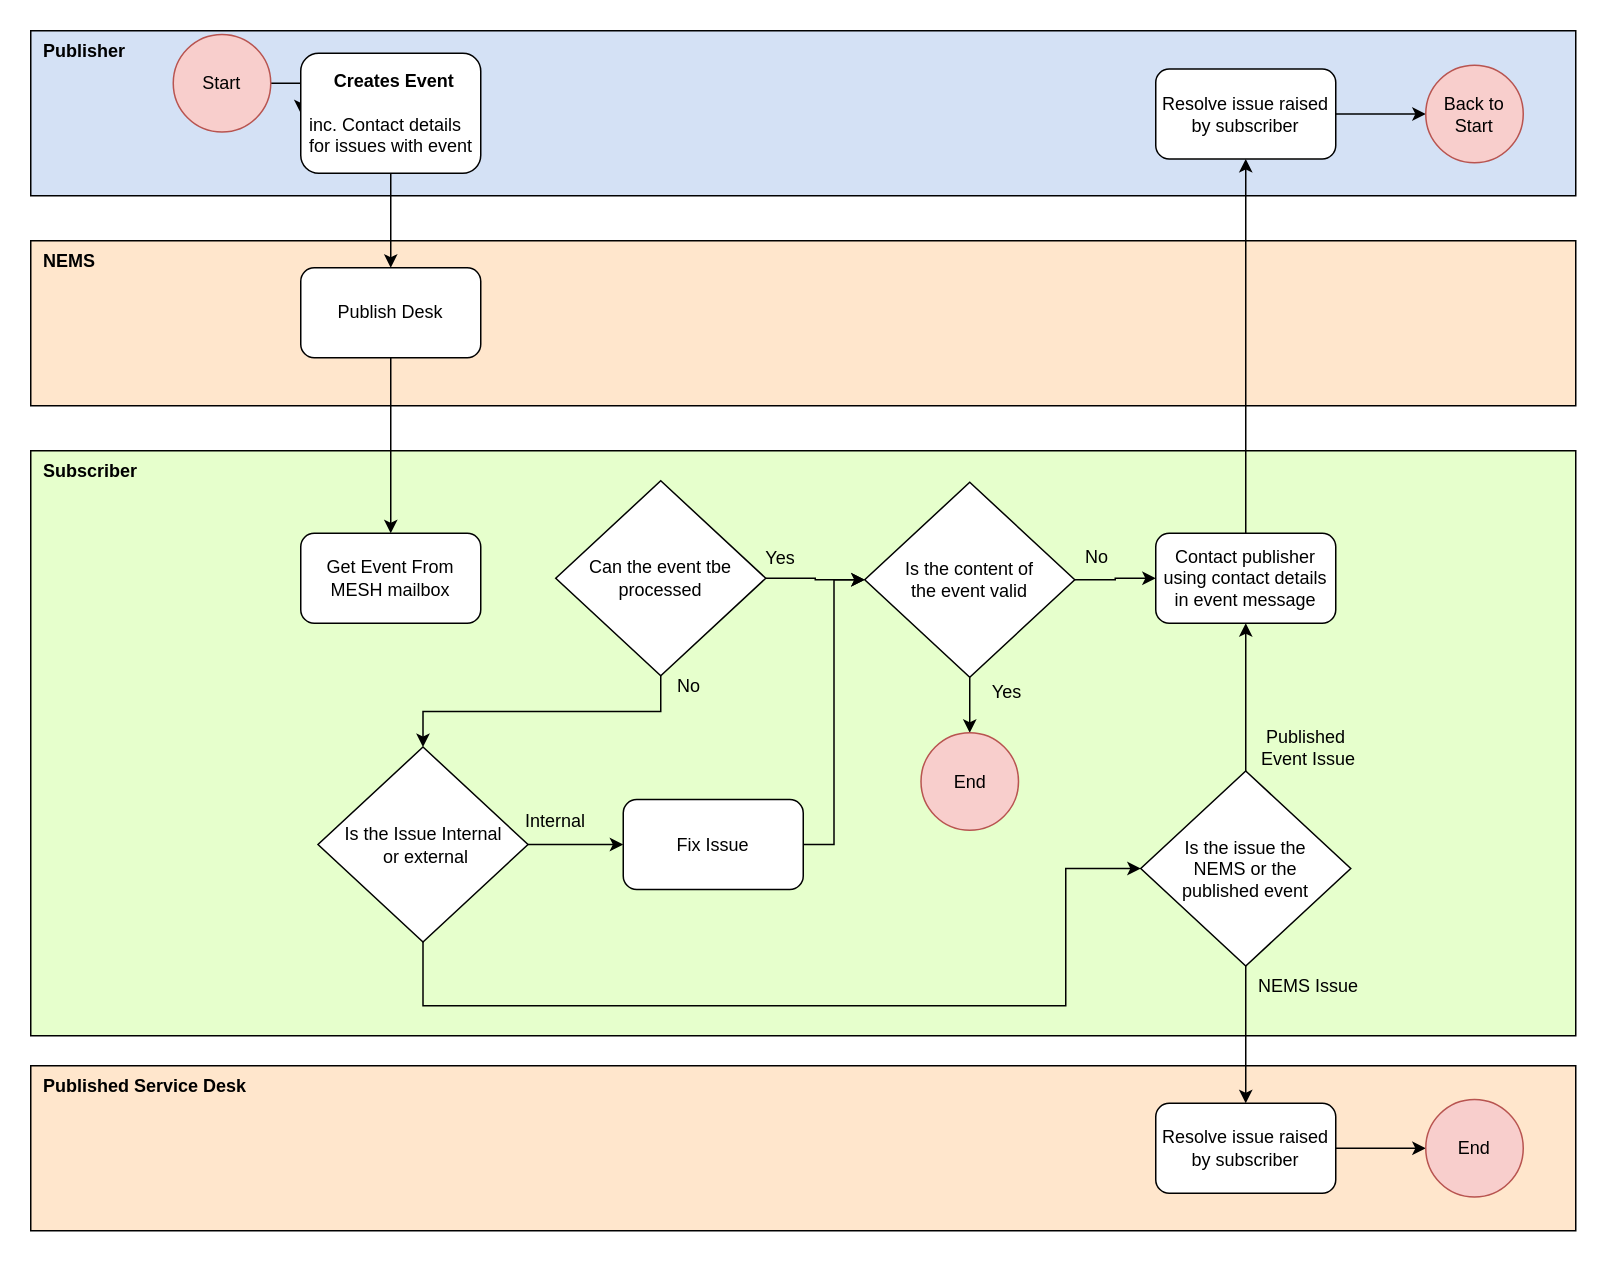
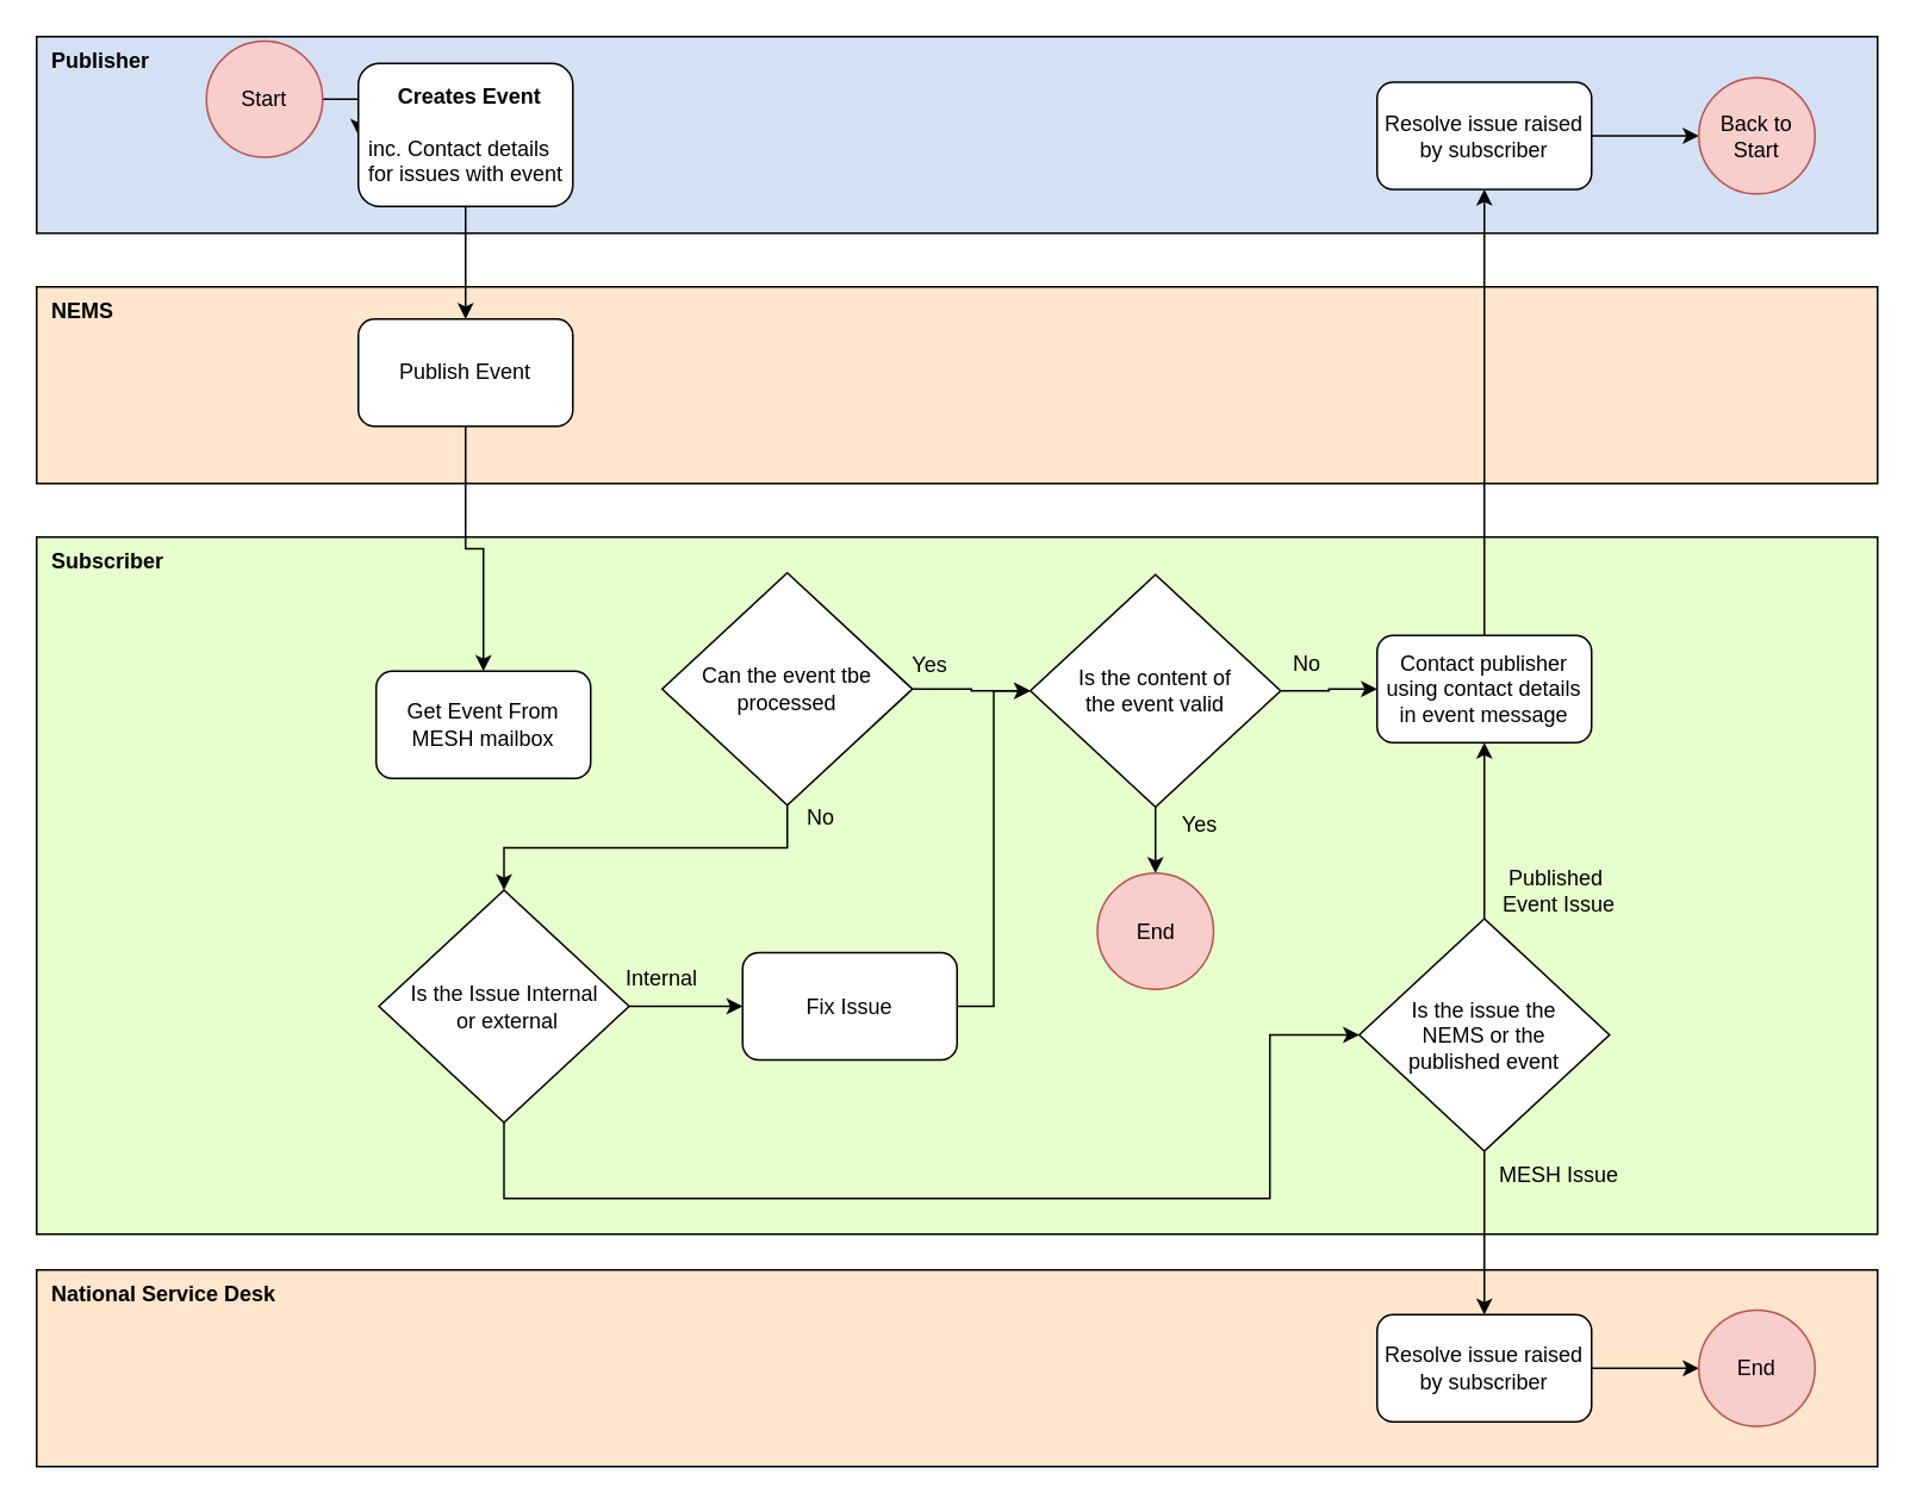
  <mxCell id="0" />
  <mxCell id="1" parent="0" />
  <mxCell id="2" value="&lt;div style=&quot;text-align: left&quot;&gt;&lt;span&gt;&amp;nbsp; Publisher&lt;/span&gt;&lt;/div&gt;" style="rounded=0;whiteSpace=wrap;html=1;verticalAlign=top;align=left;labelBackgroundColor=none;fillColor=#D4E1F5;fontStyle=1" parent="1" vertex="1"><mxGeometry x="20" y="20" width="1030" height="110" as="geometry" /></mxCell>
  <mxCell id="3" value="&lt;div style=&quot;text-align: left&quot;&gt;&lt;span&gt;&amp;nbsp; NEMS&lt;/span&gt;&lt;/div&gt;" style="rounded=0;whiteSpace=wrap;html=1;verticalAlign=top;align=left;fillColor=#FFE6CC;fontStyle=1" parent="1" vertex="1"><mxGeometry x="20" y="160" width="1030" height="110" as="geometry" /></mxCell>
  <mxCell id="4" value="&lt;div style=&quot;text-align: left&quot;&gt;&amp;nbsp; Subscriber&lt;/div&gt;" style="rounded=0;whiteSpace=wrap;html=1;verticalAlign=top;align=left;fillColor=#E6FFCC;fontStyle=1" parent="1" vertex="1"><mxGeometry x="20" y="300" width="1030" height="390" as="geometry" /></mxCell>
- <mxCell id="5" value="&lt;div style=&quot;text-align: left&quot;&gt;&lt;span&gt;&amp;nbsp; Published Service Desk&lt;/span&gt;&lt;/div&gt;" style="rounded=0;whiteSpace=wrap;html=1;verticalAlign=top;align=left;fillColor=#FFE6CC;fontStyle=1" parent="1" vertex="1"><mxGeometry x="20" y="710" width="1030" height="110" as="geometry" /></mxCell>
+ <mxCell id="5" value="&lt;div style=&quot;text-align: left&quot;&gt;&lt;span&gt;&amp;nbsp; National Service Desk&lt;/span&gt;&lt;/div&gt;" style="rounded=0;whiteSpace=wrap;html=1;verticalAlign=top;align=left;fillColor=#FFE6CC;fontStyle=1" parent="1" vertex="1"><mxGeometry x="20" y="710" width="1030" height="110" as="geometry" /></mxCell>
  <mxCell id="6" style="edgeStyle=orthogonalEdgeStyle;rounded=0;orthogonalLoop=1;jettySize=auto;html=1;exitX=1;exitY=0.5;exitDx=0;exitDy=0;entryX=0;entryY=0.5;entryDx=0;entryDy=0;" parent="1" source="7" target="9" edge="1"><mxGeometry relative="1" as="geometry" /></mxCell>
  <mxCell id="7" value="Start" style="ellipse;whiteSpace=wrap;html=1;aspect=fixed;align=center;fillColor=#f8cecc;strokeColor=#b85450;" parent="1" vertex="1"><mxGeometry x="115" y="22.5" width="65" height="65" as="geometry" /></mxCell>
  <mxCell id="8" style="edgeStyle=orthogonalEdgeStyle;rounded=0;orthogonalLoop=1;jettySize=auto;html=1;exitX=0.5;exitY=1;exitDx=0;exitDy=0;entryX=0.5;entryY=0;entryDx=0;entryDy=0;" parent="1" source="9" target="11" edge="1"><mxGeometry relative="1" as="geometry" /></mxCell>
  <mxCell id="9" value="&lt;b&gt;Creates Event&lt;/b&gt;&lt;br&gt;&lt;br&gt;&lt;div style=&quot;text-align: left&quot;&gt;&lt;span&gt;inc. Contact details for issues with event&lt;/span&gt;&lt;/div&gt;" style="rounded=1;whiteSpace=wrap;html=1;align=center;spacingLeft=5;" parent="1" vertex="1"><mxGeometry x="200" y="35" width="120" height="80" as="geometry" /></mxCell>
  <mxCell id="10" style="edgeStyle=orthogonalEdgeStyle;rounded=0;orthogonalLoop=1;jettySize=auto;html=1;exitX=0.5;exitY=1;exitDx=0;exitDy=0;entryX=0.5;entryY=0;entryDx=0;entryDy=0;" parent="1" source="11" target="12" edge="1"><mxGeometry relative="1" as="geometry" /></mxCell>
- <mxCell id="11" value="Publish Desk" style="rounded=1;whiteSpace=wrap;html=1;align=center;" parent="1" vertex="1"><mxGeometry x="200" y="178" width="120" height="60" as="geometry" /></mxCell>
- <mxCell id="12" value="Get Event From MESH mailbox" style="rounded=1;whiteSpace=wrap;html=1;labelBackgroundColor=none;align=center;" parent="1" vertex="1"><mxGeometry x="200" y="355" width="120" height="60" as="geometry" /></mxCell>
+ <mxCell id="11" value="Publish Event" style="rounded=1;whiteSpace=wrap;html=1;align=center;" parent="1" vertex="1"><mxGeometry x="200" y="178" width="120" height="60" as="geometry" /></mxCell>
+ <mxCell id="12" value="Get Event From MESH mailbox" style="rounded=1;whiteSpace=wrap;html=1;labelBackgroundColor=none;align=center;" parent="1" vertex="1"><mxGeometry x="210" y="375" width="120" height="60" as="geometry" /></mxCell>
  <mxCell id="13" style="edgeStyle=orthogonalEdgeStyle;rounded=0;orthogonalLoop=1;jettySize=auto;html=1;exitX=1;exitY=0.5;exitDx=0;exitDy=0;entryX=0;entryY=0.5;entryDx=0;entryDy=0;" parent="1" source="15" target="21" edge="1"><mxGeometry relative="1" as="geometry" /></mxCell>
  <mxCell id="14" style="edgeStyle=orthogonalEdgeStyle;rounded=0;orthogonalLoop=1;jettySize=auto;html=1;exitX=0.5;exitY=1;exitDx=0;exitDy=0;" parent="1" source="15" target="18" edge="1"><mxGeometry relative="1" as="geometry" /></mxCell>
  <mxCell id="15" value="Can the event tbe processed" style="rhombus;whiteSpace=wrap;html=1;labelBackgroundColor=none;align=center;" parent="1" vertex="1"><mxGeometry x="370" y="320" width="140" height="130" as="geometry" /></mxCell>
  <mxCell id="16" style="edgeStyle=orthogonalEdgeStyle;rounded=0;orthogonalLoop=1;jettySize=auto;html=1;exitX=0.5;exitY=1;exitDx=0;exitDy=0;entryX=0;entryY=0.5;entryDx=0;entryDy=0;" parent="1" source="18" target="34" edge="1"><mxGeometry relative="1" as="geometry"><Array as="points"><mxPoint x="282" y="670" /><mxPoint x="710" y="670" /><mxPoint x="710" y="578" /></Array></mxGeometry></mxCell>
  <mxCell id="17" style="edgeStyle=orthogonalEdgeStyle;rounded=0;orthogonalLoop=1;jettySize=auto;html=1;exitX=1;exitY=0.5;exitDx=0;exitDy=0;entryX=0;entryY=0.5;entryDx=0;entryDy=0;" parent="1" source="18" target="40" edge="1"><mxGeometry relative="1" as="geometry" /></mxCell>
  <mxCell id="18" value="Is the Issue Internal&lt;br&gt;&amp;nbsp;or external" style="rhombus;whiteSpace=wrap;html=1;labelBackgroundColor=none;align=center;" parent="1" vertex="1"><mxGeometry x="211.5" y="497.5" width="140" height="130" as="geometry" /></mxCell>
  <mxCell id="19" style="edgeStyle=orthogonalEdgeStyle;rounded=0;orthogonalLoop=1;jettySize=auto;html=1;exitX=1;exitY=0.5;exitDx=0;exitDy=0;entryX=0;entryY=0.5;entryDx=0;entryDy=0;" parent="1" source="21" target="25" edge="1"><mxGeometry relative="1" as="geometry" /></mxCell>
  <mxCell id="20" style="edgeStyle=orthogonalEdgeStyle;rounded=0;orthogonalLoop=1;jettySize=auto;html=1;exitX=0.5;exitY=1;exitDx=0;exitDy=0;entryX=0.5;entryY=0;entryDx=0;entryDy=0;" parent="1" source="21" target="29" edge="1"><mxGeometry relative="1" as="geometry" /></mxCell>
  <mxCell id="21" value="Is the content of&lt;br&gt;the event valid&lt;br&gt;" style="rhombus;whiteSpace=wrap;html=1;labelBackgroundColor=none;align=center;" parent="1" vertex="1"><mxGeometry x="576" y="321" width="140" height="130" as="geometry" /></mxCell>
  <mxCell id="22" value="Yes" style="text;html=1;strokeColor=none;fillColor=none;align=center;verticalAlign=middle;whiteSpace=wrap;rounded=0;labelBackgroundColor=none;" parent="1" vertex="1"><mxGeometry x="500" y="362" width="40" height="20" as="geometry" /></mxCell>
  <mxCell id="23" value="No" style="text;html=1;strokeColor=none;fillColor=none;align=center;verticalAlign=middle;whiteSpace=wrap;rounded=0;labelBackgroundColor=none;" parent="1" vertex="1"><mxGeometry x="439" y="447" width="40" height="20" as="geometry" /></mxCell>
  <mxCell id="24" style="edgeStyle=orthogonalEdgeStyle;rounded=0;orthogonalLoop=1;jettySize=auto;html=1;exitX=0.5;exitY=0;exitDx=0;exitDy=0;entryX=0.5;entryY=1;entryDx=0;entryDy=0;" parent="1" source="25" target="27" edge="1"><mxGeometry relative="1" as="geometry" /></mxCell>
  <mxCell id="25" value="Contact publisher using contact details in event message" style="rounded=1;whiteSpace=wrap;html=1;labelBackgroundColor=none;align=center;" parent="1" vertex="1"><mxGeometry x="770" y="355" width="120" height="60" as="geometry" /></mxCell>
  <mxCell id="26" style="edgeStyle=orthogonalEdgeStyle;rounded=0;orthogonalLoop=1;jettySize=auto;html=1;exitX=1;exitY=0.5;exitDx=0;exitDy=0;entryX=0;entryY=0.5;entryDx=0;entryDy=0;" parent="1" source="27" target="28" edge="1"><mxGeometry relative="1" as="geometry"><mxPoint x="980" y="75" as="targetPoint" /></mxGeometry></mxCell>
  <mxCell id="27" value="Resolve issue raised by subscriber" style="rounded=1;whiteSpace=wrap;html=1;labelBackgroundColor=none;align=center;" parent="1" vertex="1"><mxGeometry x="770" y="45.5" width="120" height="60" as="geometry" /></mxCell>
  <mxCell id="28" value="Back to&lt;br&gt;Start&lt;br&gt;" style="ellipse;whiteSpace=wrap;html=1;aspect=fixed;align=center;fillColor=#f8cecc;strokeColor=#b85450;" parent="1" vertex="1"><mxGeometry x="950" y="43" width="65" height="65" as="geometry" /></mxCell>
  <mxCell id="29" value="End" style="ellipse;whiteSpace=wrap;html=1;aspect=fixed;align=center;fillColor=#f8cecc;strokeColor=#b85450;" parent="1" vertex="1"><mxGeometry x="613.5" y="488" width="65" height="65" as="geometry" /></mxCell>
  <mxCell id="30" value="Yes" style="text;html=1;strokeColor=none;fillColor=none;align=center;verticalAlign=middle;whiteSpace=wrap;rounded=0;labelBackgroundColor=none;" parent="1" vertex="1"><mxGeometry x="651" y="451" width="40" height="20" as="geometry" /></mxCell>
  <mxCell id="31" value="No" style="text;html=1;strokeColor=none;fillColor=none;align=center;verticalAlign=middle;whiteSpace=wrap;rounded=0;labelBackgroundColor=none;" parent="1" vertex="1"><mxGeometry x="711" y="361" width="40" height="20" as="geometry" /></mxCell>
  <mxCell id="32" style="edgeStyle=orthogonalEdgeStyle;rounded=0;orthogonalLoop=1;jettySize=auto;html=1;exitX=0.5;exitY=1;exitDx=0;exitDy=0;entryX=0.5;entryY=0;entryDx=0;entryDy=0;" parent="1" source="34" target="36" edge="1"><mxGeometry relative="1" as="geometry"><Array as="points"><mxPoint x="830" y="736" /></Array></mxGeometry></mxCell>
  <mxCell id="33" style="edgeStyle=orthogonalEdgeStyle;rounded=0;orthogonalLoop=1;jettySize=auto;html=1;exitX=0.5;exitY=0;exitDx=0;exitDy=0;entryX=0.5;entryY=1;entryDx=0;entryDy=0;" parent="1" source="34" target="25" edge="1"><mxGeometry relative="1" as="geometry" /></mxCell>
  <mxCell id="34" value="Is the issue the&lt;br&gt;NEMS or the &lt;br&gt;published event" style="rhombus;whiteSpace=wrap;html=1;labelBackgroundColor=none;align=center;" parent="1" vertex="1"><mxGeometry x="760" y="513.5" width="140" height="130" as="geometry" /></mxCell>
  <mxCell id="35" style="edgeStyle=orthogonalEdgeStyle;rounded=0;orthogonalLoop=1;jettySize=auto;html=1;exitX=1;exitY=0.5;exitDx=0;exitDy=0;entryX=0;entryY=0.5;entryDx=0;entryDy=0;" parent="1" source="36" target="42" edge="1"><mxGeometry relative="1" as="geometry" /></mxCell>
  <mxCell id="36" value="Resolve issue raised by subscriber" style="rounded=1;whiteSpace=wrap;html=1;labelBackgroundColor=none;align=center;" parent="1" vertex="1"><mxGeometry x="770" y="735" width="120" height="60" as="geometry" /></mxCell>
- <mxCell id="37" value="NEMS Issue" style="text;html=1;strokeColor=none;fillColor=none;align=center;verticalAlign=middle;whiteSpace=wrap;rounded=0;labelBackgroundColor=none;" parent="1" vertex="1"><mxGeometry x="832" y="647" width="80" height="20" as="geometry" /></mxCell>
+ <mxCell id="37" value="MESH Issue" style="text;html=1;strokeColor=none;fillColor=none;align=center;verticalAlign=middle;whiteSpace=wrap;rounded=0;labelBackgroundColor=none;" parent="1" vertex="1"><mxGeometry x="832" y="647" width="80" height="20" as="geometry" /></mxCell>
  <mxCell id="38" value="Published&amp;nbsp; Event Issue" style="text;html=1;strokeColor=none;fillColor=none;align=center;verticalAlign=middle;whiteSpace=wrap;rounded=0;labelBackgroundColor=none;" parent="1" vertex="1"><mxGeometry x="832" y="488" width="80" height="20" as="geometry" /></mxCell>
  <mxCell id="39" style="edgeStyle=orthogonalEdgeStyle;rounded=0;orthogonalLoop=1;jettySize=auto;html=1;exitX=1;exitY=0.5;exitDx=0;exitDy=0;entryX=0;entryY=0.5;entryDx=0;entryDy=0;" parent="1" source="40" target="21" edge="1"><mxGeometry relative="1" as="geometry" /></mxCell>
  <mxCell id="40" value="Fix Issue" style="rounded=1;whiteSpace=wrap;html=1;labelBackgroundColor=none;align=center;" parent="1" vertex="1"><mxGeometry x="415" y="532.5" width="120" height="60" as="geometry" /></mxCell>
  <mxCell id="41" value="Internal" style="text;html=1;strokeColor=none;fillColor=none;align=center;verticalAlign=middle;whiteSpace=wrap;rounded=0;labelBackgroundColor=none;" parent="1" vertex="1"><mxGeometry x="340" y="537" width="60" height="20" as="geometry" /></mxCell>
  <mxCell id="42" value="End" style="ellipse;whiteSpace=wrap;html=1;aspect=fixed;align=center;fillColor=#f8cecc;strokeColor=#b85450;" parent="1" vertex="1"><mxGeometry x="950" y="732.5" width="65" height="65" as="geometry" /></mxCell>
